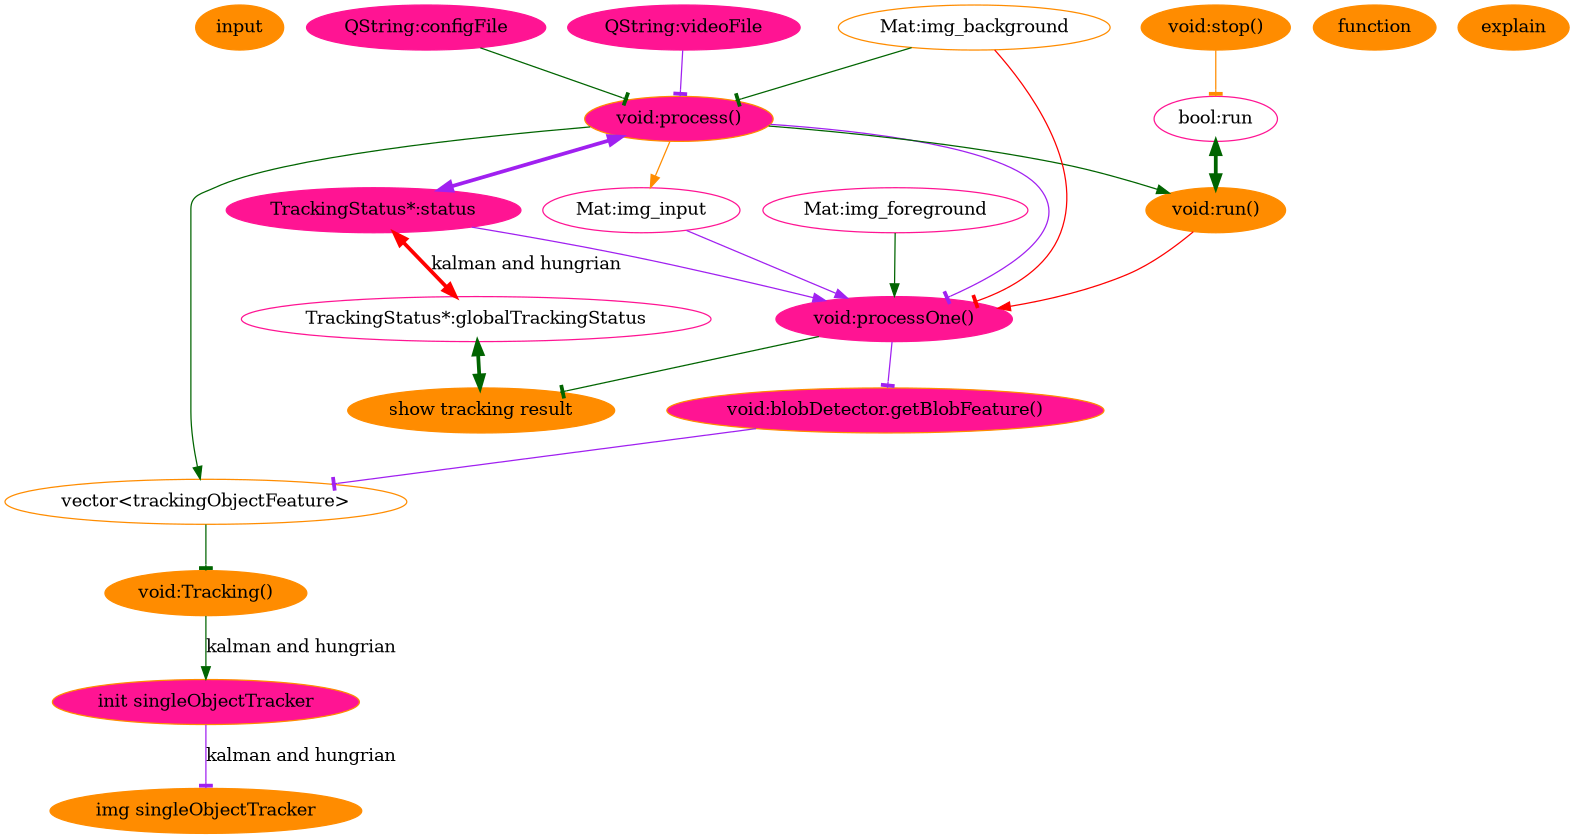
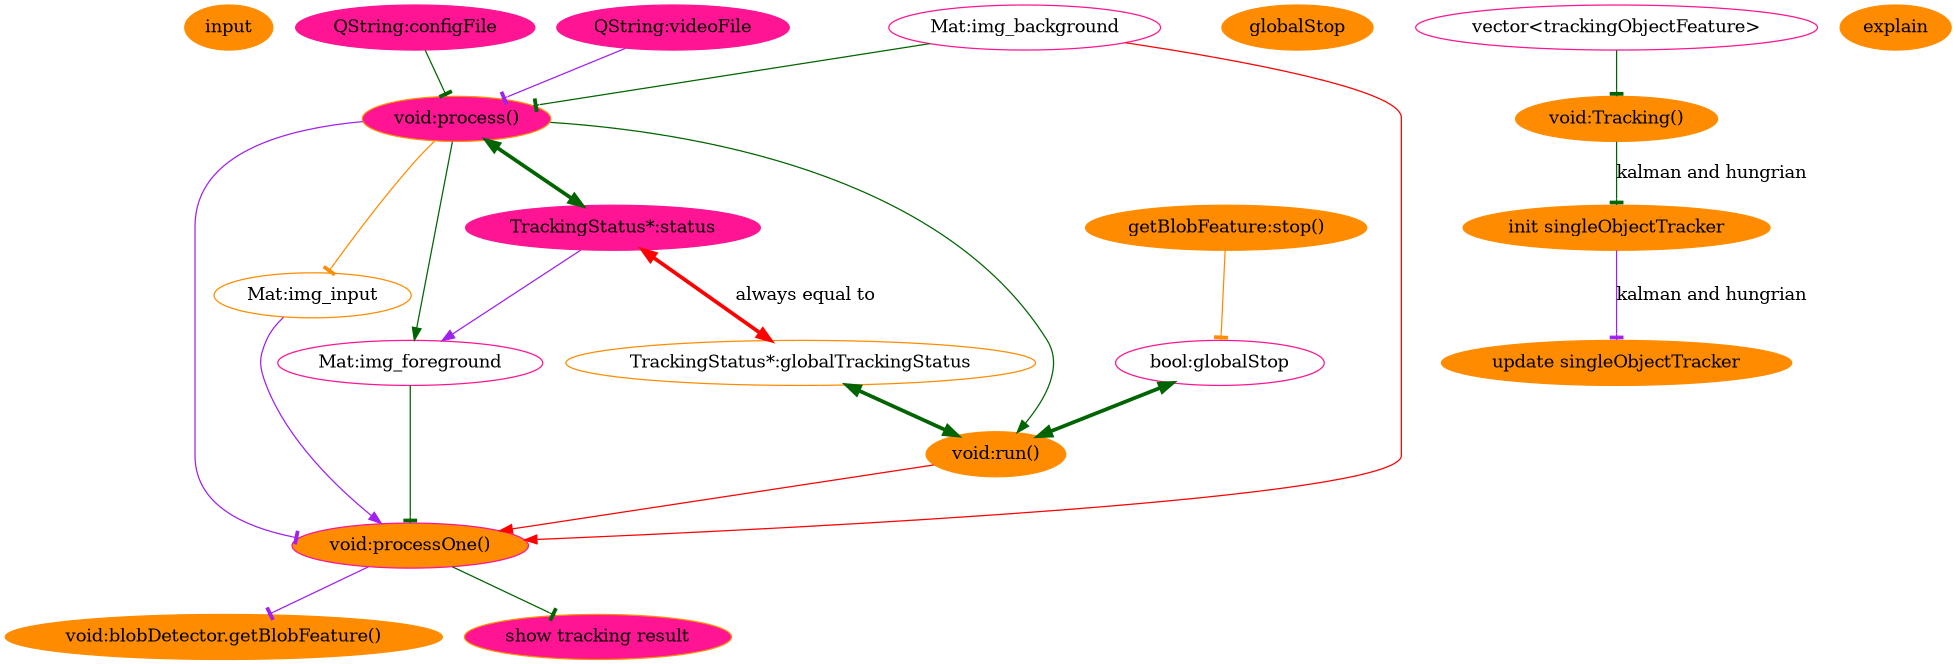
  digraph {
    node [color=darkorange style=filled]
    edge [arrowhead=tee color=darkgreen]
    input
    "QString:configFile" [color=deeppink]
    "QString:videoFile" [color=deeppink]
    "TrackingStatus*:status" [color=deeppink]
-   function
+   function [label=globalStop]
    "void:process()" [fillcolor=deeppink]
-   "void:processOne()" [color=deeppink]
-   "void:blobDetector.getBlobFeature()" [fillcolor=deeppink]
+   "void:processOne()" [color=deeppink fillcolor=darkorange]
+   "void:blobDetector.getBlobFeature()"
    "void:Tracking()"
    "void:run()"
-   "void:stop()"
+   "void:stop()" [label="getBlobFeature:stop()"]
    explain
-   "show tracking result"
-   "init singleObjectTracker" [fillcolor=deeppink]
-   "update singleObjectTracker" [label="img singleObjectTracker"]
-   "TrackingStatus*:globalTrackingStatus" [color=deeppink style=""]
-   "bool:globalStop" [color=deeppink label="bool:run" style=""]
-   "Mat:img_input" [color=deeppink style=""]
+   "show tracking result" [fillcolor=deeppink]
+   "init singleObjectTracker"
+   "update singleObjectTracker"
+   "TrackingStatus*:globalTrackingStatus" [style=""]
+   "bool:globalStop" [color=deeppink style=""]
+   "Mat:img_input" [style=""]
    "Mat:img_foreground" [color=deeppink style=""]
-   "vector<trackingObjectFeature>" [style=""]
-   "Mat:img_background" [style=""]
+   "vector<trackingObjectFeature>" [color=deeppink style=""]
+   "Mat:img_background" [color=deeppink style=""]
    subgraph sub_1 {
      input
      "QString:configFile"
      "QString:videoFile"
      "TrackingStatus*:status"
    }
    subgraph sub_2 {
      function
      "void:process()"
      "void:processOne()"
      "void:blobDetector.getBlobFeature()"
      "void:Tracking()"
      "void:run()"
      "void:stop()"
    }
    subgraph sub_3 {
      explain
      "show tracking result"
      "init singleObjectTracker"
      "update singleObjectTracker"
    }
    subgraph sub_4 {
      "TrackingStatus*:status"
      "void:process()"
      "void:run()"
      "TrackingStatus*:globalTrackingStatus"
      "bool:globalStop"
    }
    "QString:configFile" -> "void:process()"
    "QString:videoFile" -> "void:process()" [color=purple]
-   "TrackingStatus*:status" -> "void:processOne()" [arrowhead=normal color=purple]
-   "TrackingStatus*:status" -> "TrackingStatus*:globalTrackingStatus" [color=red dir=both label="kalman and hungrian" penwidth=3 arrowhead=""]
-   "void:process()" -> "TrackingStatus*:status" [color=purple dir=both penwidth=3 arrowhead=""]
+   "TrackingStatus*:status" -> "Mat:img_foreground" [arrowhead=normal color=purple]
+   "TrackingStatus*:status" -> "TrackingStatus*:globalTrackingStatus" [color=red dir=both label="always equal to" penwidth=3 arrowhead=""]
+   "void:process()" -> "TrackingStatus*:status" [dir=both penwidth=3 arrowhead=""]
    "void:process()" -> "void:processOne()" [color=purple]
    "void:process()" -> "void:run()" [arrowhead=normal]
-   "void:process()" -> "Mat:img_input" [arrowhead=normal color=darkorange]
-   "void:process()" -> "vector<trackingObjectFeature>" [arrowhead=normal]
+   "void:process()" -> "Mat:img_input" [color=darkorange]
+   "void:process()" -> "Mat:img_foreground" [arrowhead=normal]
    "void:processOne()" -> "void:blobDetector.getBlobFeature()" [color=purple]
    "void:processOne()" -> "show tracking result"
-   "void:blobDetector.getBlobFeature()" -> "vector<trackingObjectFeature>" [color=purple]
-   "void:Tracking()" -> "init singleObjectTracker" [arrowhead=normal label="kalman and hungrian"]
+   "void:Tracking()" -> "init singleObjectTracker" [label="kalman and hungrian"]
    "void:run()" -> "void:processOne()" [arrowhead=normal color=red]
    "void:stop()" -> "bool:globalStop" [color=darkorange]
    "init singleObjectTracker" -> "update singleObjectTracker" [color=purple label="kalman and hungrian"]
-   "TrackingStatus*:globalTrackingStatus" -> "show tracking result" [dir=both penwidth=3 arrowhead=""]
+   "TrackingStatus*:globalTrackingStatus" -> "void:run()" [dir=both penwidth=3 arrowhead=""]
    "bool:globalStop" -> "void:run()" [dir=both penwidth=3 arrowhead=""]
    "Mat:img_input" -> "void:processOne()" [arrowhead=normal color=purple]
-   "Mat:img_foreground" -> "void:processOne()" [arrowhead=normal]
+   "Mat:img_foreground" -> "void:processOne()"
    "vector<trackingObjectFeature>" -> "void:Tracking()"
    "Mat:img_background" -> "void:process()"
-   "Mat:img_background" -> "void:processOne()" [color=red]
+   "Mat:img_background" -> "void:processOne()" [arrowhead=normal color=red]
  }
